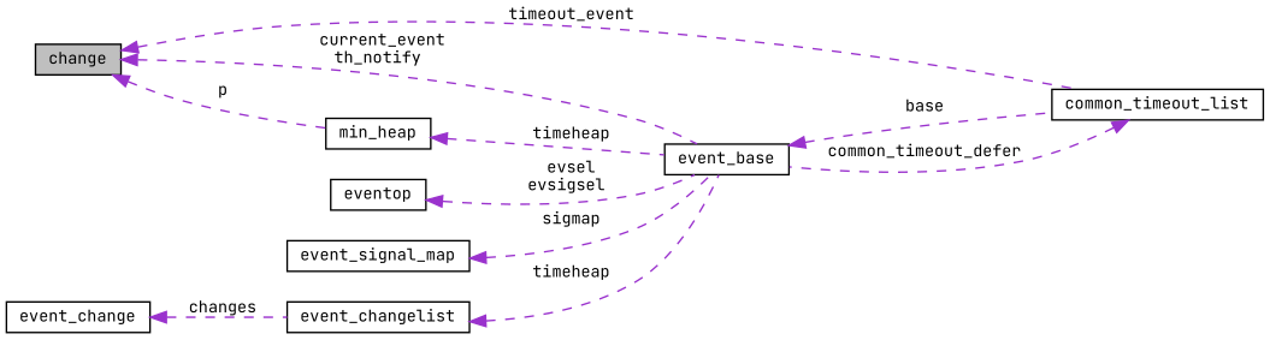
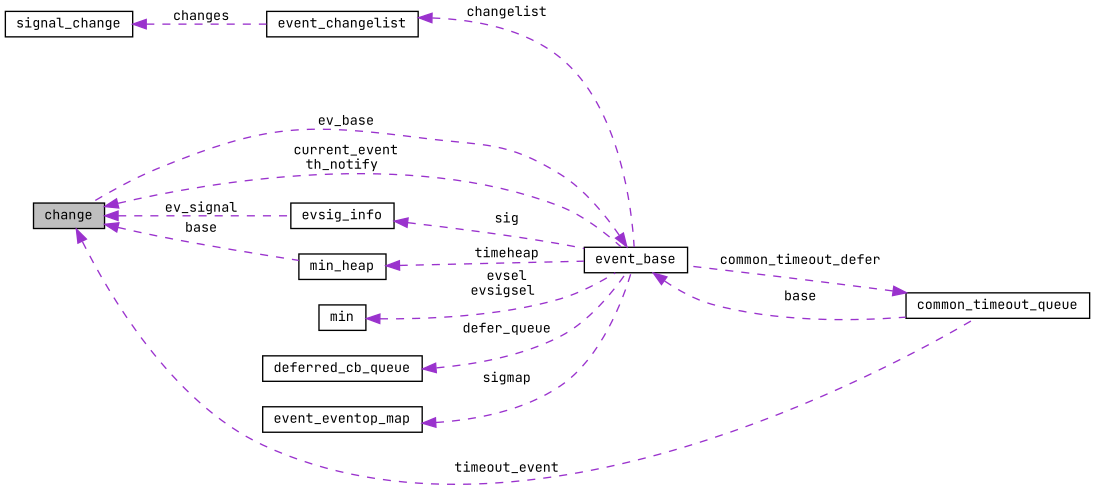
  digraph {
    fontname="JetBrains Mono"
    rankdir=LR
    node [color=black fillcolor=white fontname="JetBrains Mono" fontsize=10 shape=record style=filled]
    edge [color=darkorchid3 dir=back fontname="JetBrains Mono" fontsize=10 labelfontname=Helvetica labelfontsize=10 style=dashed]
    n1 [fillcolor=grey75 fontcolor=black height=0.2 label=change width=0.4]
    n2 [height=0.2 label=event_base width=0.4]
+   n3 [height=0.2 label=evsig_info width=0.4]
    n4 [height=0.2 label=min_heap width=0.4]
-   n5 [height=0.2 label=common_timeout_list width=0.4]
-   n6 [height=0.2 label=eventop width=0.4]
-   n8 [height=0.2 label=event_signal_map width=0.4]
+   n5 [height=0.2 label=common_timeout_queue width=0.4]
+   n6 [height=0.2 label=min width=0.4]
+   n7 [height=0.2 label=deferred_cb_queue width=0.4]
+   n8 [height=0.2 label=event_eventop_map width=0.4]
    n9 [height=0.2 label=event_changelist width=0.4]
-   n10 [height=0.2 label=event_change width=0.4]
+   n10 [height=0.2 label=signal_change width=0.4]
    n1 -> n2 [label=" current_event\nth_notify"]
-   n1 -> n4 [label=" p"]
+   n1 -> n3 [label=" ev_signal"]
+   n1 -> n4 [label=" base"]
    n1 -> n5 [label=" timeout_event"]
+   n2 -> n1 [label=" ev_base"]
    n2 -> n5 [label=" base"]
+   n3 -> n2 [label=" sig"]
    n4 -> n2 [label=" timeheap"]
    n5 -> n2 [label=" common_timeout_defer"]
    n6 -> n2 [label=" evsel\nevsigsel"]
+   n7 -> n2 [label=" defer_queue"]
    n8 -> n2 [label=" sigmap"]
-   n9 -> n2 [label=" timeheap"]
+   n9 -> n2 [label=" changelist"]
    n10 -> n9 [label=" changes"]
  }
